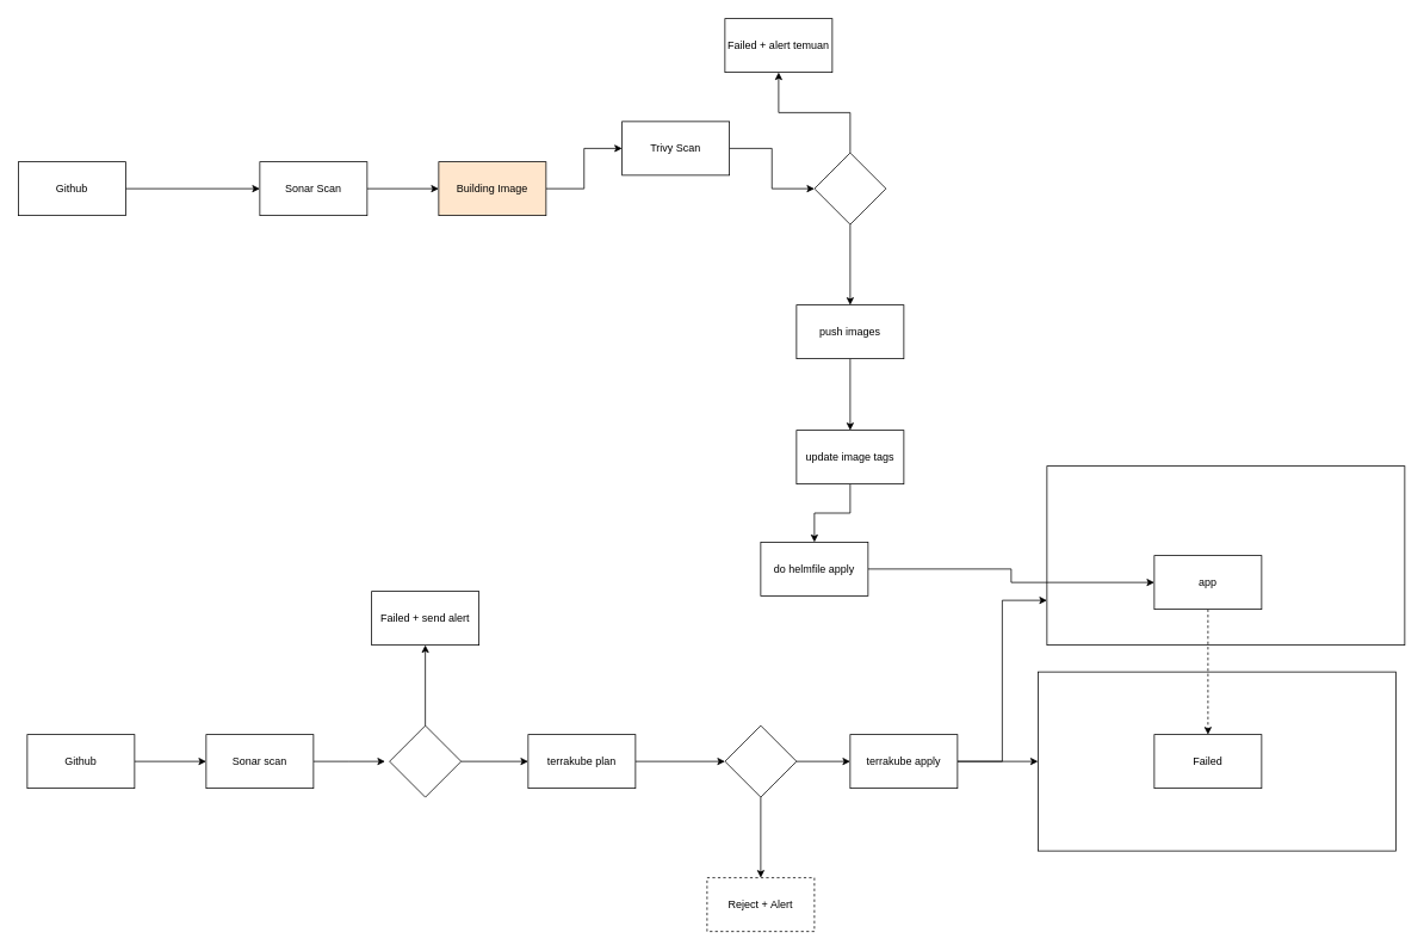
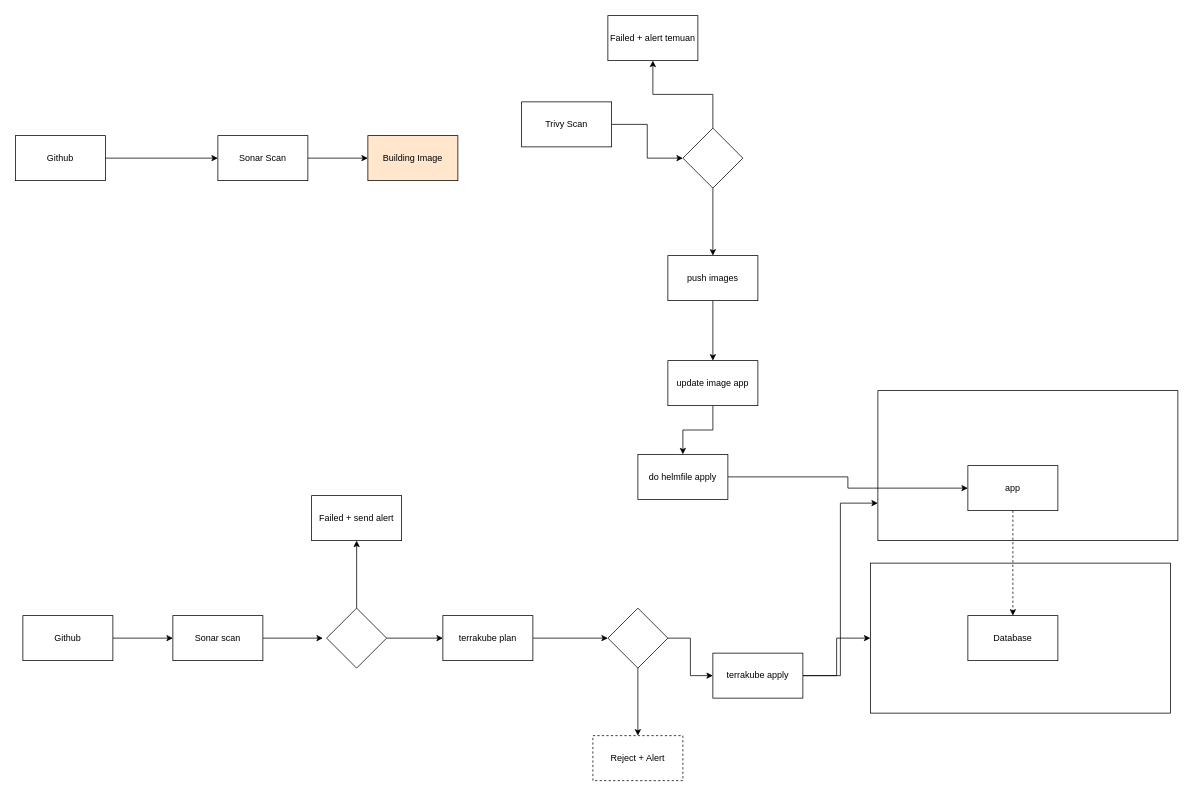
  <mxCell id="0" />
  <mxCell id="1" parent="0" />
  <mxCell id="2" value="" style="rounded=0;whiteSpace=wrap;html=1;" vertex="1" parent="1"><mxGeometry x="1160" y="750" width="400" height="200" as="geometry" /></mxCell>
  <mxCell id="3" value="" style="rounded=0;whiteSpace=wrap;html=1;" vertex="1" parent="1"><mxGeometry x="1170" y="520" width="400" height="200" as="geometry" /></mxCell>
  <mxCell id="4" value="" style="edgeStyle=orthogonalEdgeStyle;rounded=0;orthogonalLoop=1;jettySize=auto;html=1;" edge="1" parent="1" source="5" target="7"><mxGeometry relative="1" as="geometry" /></mxCell>
  <mxCell id="5" value="Github" style="rounded=0;whiteSpace=wrap;html=1;" vertex="1" parent="1"><mxGeometry x="20" y="180" width="120" height="60" as="geometry" /></mxCell>
  <mxCell id="6" value="" style="edgeStyle=orthogonalEdgeStyle;rounded=0;orthogonalLoop=1;jettySize=auto;html=1;" edge="1" parent="1" source="7" target="9"><mxGeometry relative="1" as="geometry" /></mxCell>
  <mxCell id="7" value="Sonar Scan" style="whiteSpace=wrap;html=1;rounded=0;" vertex="1" parent="1"><mxGeometry x="290" y="180" width="120" height="60" as="geometry" /></mxCell>
- <mxCell id="8" value="" style="edgeStyle=orthogonalEdgeStyle;rounded=0;orthogonalLoop=1;jettySize=auto;html=1;" edge="1" parent="1" source="9" target="11"><mxGeometry relative="1" as="geometry" /></mxCell>
  <mxCell id="9" value="Building Image" style="whiteSpace=wrap;html=1;rounded=0;fillColor=#ffe6cc;" vertex="1" parent="1"><mxGeometry x="490" y="180" width="120" height="60" as="geometry" /></mxCell>
  <mxCell id="10" value="" style="edgeStyle=orthogonalEdgeStyle;rounded=0;orthogonalLoop=1;jettySize=auto;html=1;" edge="1" parent="1" source="11" target="14"><mxGeometry relative="1" as="geometry" /></mxCell>
  <mxCell id="11" value="Trivy Scan" style="whiteSpace=wrap;html=1;rounded=0;" vertex="1" parent="1"><mxGeometry x="695" y="135" width="120" height="60" as="geometry" /></mxCell>
  <mxCell id="12" value="" style="edgeStyle=orthogonalEdgeStyle;rounded=0;orthogonalLoop=1;jettySize=auto;html=1;" edge="1" parent="1" source="14" target="15"><mxGeometry relative="1" as="geometry" /></mxCell>
  <mxCell id="13" value="" style="edgeStyle=orthogonalEdgeStyle;rounded=0;orthogonalLoop=1;jettySize=auto;html=1;" edge="1" parent="1" source="14" target="17"><mxGeometry relative="1" as="geometry" /></mxCell>
  <mxCell id="14" value="" style="rhombus;whiteSpace=wrap;html=1;rounded=0;" vertex="1" parent="1"><mxGeometry x="910" y="170" width="80" height="80" as="geometry" /></mxCell>
  <mxCell id="15" value="Failed + alert temuan" style="whiteSpace=wrap;html=1;rounded=0;" vertex="1" parent="1"><mxGeometry x="810" y="20" width="120" height="60" as="geometry" /></mxCell>
  <mxCell id="16" value="" style="edgeStyle=orthogonalEdgeStyle;rounded=0;orthogonalLoop=1;jettySize=auto;html=1;" edge="1" parent="1" source="17" target="19"><mxGeometry relative="1" as="geometry" /></mxCell>
  <mxCell id="17" value="push images" style="whiteSpace=wrap;html=1;rounded=0;" vertex="1" parent="1"><mxGeometry x="890" y="340" width="120" height="60" as="geometry" /></mxCell>
  <mxCell id="18" value="" style="edgeStyle=orthogonalEdgeStyle;rounded=0;orthogonalLoop=1;jettySize=auto;html=1;" edge="1" parent="1" source="19" target="21"><mxGeometry relative="1" as="geometry" /></mxCell>
- <mxCell id="19" value="update image tags" style="whiteSpace=wrap;html=1;rounded=0;" vertex="1" parent="1"><mxGeometry x="890" y="480" width="120" height="60" as="geometry" /></mxCell>
+ <mxCell id="19" value="update image app" style="whiteSpace=wrap;html=1;rounded=0;" vertex="1" parent="1"><mxGeometry x="890" y="480" width="120" height="60" as="geometry" /></mxCell>
  <mxCell id="20" style="edgeStyle=orthogonalEdgeStyle;rounded=0;orthogonalLoop=1;jettySize=auto;html=1;entryX=0;entryY=0.5;entryDx=0;entryDy=0;" edge="1" parent="1" source="21" target="23"><mxGeometry relative="1" as="geometry" /></mxCell>
  <mxCell id="21" value="do helmfile apply" style="whiteSpace=wrap;html=1;rounded=0;" vertex="1" parent="1"><mxGeometry x="850" y="605" width="120" height="60" as="geometry" /></mxCell>
  <mxCell id="22" value="" style="edgeStyle=orthogonalEdgeStyle;rounded=0;orthogonalLoop=1;jettySize=auto;html=1;dashed=1;" edge="1" parent="1" source="23" target="24"><mxGeometry relative="1" as="geometry" /></mxCell>
  <mxCell id="23" value="app" style="rounded=0;whiteSpace=wrap;html=1;" vertex="1" parent="1"><mxGeometry x="1290" y="620" width="120" height="60" as="geometry" /></mxCell>
- <mxCell id="24" value="Failed" style="whiteSpace=wrap;html=1;rounded=0;" vertex="1" parent="1"><mxGeometry x="1290" y="820" width="120" height="60" as="geometry" /></mxCell>
+ <mxCell id="24" value="Database" style="whiteSpace=wrap;html=1;rounded=0;" vertex="1" parent="1"><mxGeometry x="1290" y="820" width="120" height="60" as="geometry" /></mxCell>
  <mxCell id="25" value="" style="edgeStyle=orthogonalEdgeStyle;rounded=0;orthogonalLoop=1;jettySize=auto;html=1;" edge="1" parent="1" source="26" target="28"><mxGeometry relative="1" as="geometry" /></mxCell>
  <mxCell id="26" value="&lt;div&gt;Github&lt;/div&gt;" style="rounded=0;whiteSpace=wrap;html=1;" vertex="1" parent="1"><mxGeometry x="30" y="820" width="120" height="60" as="geometry" /></mxCell>
  <mxCell id="27" value="" style="edgeStyle=orthogonalEdgeStyle;rounded=0;orthogonalLoop=1;jettySize=auto;html=1;" edge="1" parent="1" source="28"><mxGeometry relative="1" as="geometry"><mxPoint x="430" y="850" as="targetPoint" /></mxGeometry></mxCell>
  <mxCell id="28" value="Sonar scan" style="whiteSpace=wrap;html=1;rounded=0;" vertex="1" parent="1"><mxGeometry x="230" y="820" width="120" height="60" as="geometry" /></mxCell>
  <mxCell id="29" value="" style="edgeStyle=orthogonalEdgeStyle;rounded=0;orthogonalLoop=1;jettySize=auto;html=1;" edge="1" parent="1" source="31" target="34"><mxGeometry relative="1" as="geometry" /></mxCell>
  <mxCell id="30" style="edgeStyle=orthogonalEdgeStyle;rounded=0;orthogonalLoop=1;jettySize=auto;html=1;" edge="1" parent="1" source="31" target="33"><mxGeometry relative="1" as="geometry" /></mxCell>
  <mxCell id="31" value="" style="rhombus;whiteSpace=wrap;html=1;" vertex="1" parent="1"><mxGeometry x="435" y="810" width="80" height="80" as="geometry" /></mxCell>
  <mxCell id="32" value="" style="edgeStyle=orthogonalEdgeStyle;rounded=0;orthogonalLoop=1;jettySize=auto;html=1;" edge="1" parent="1" source="33" target="37"><mxGeometry relative="1" as="geometry" /></mxCell>
  <mxCell id="33" value="terrakube plan" style="rounded=0;whiteSpace=wrap;html=1;" vertex="1" parent="1"><mxGeometry x="590" y="820" width="120" height="60" as="geometry" /></mxCell>
  <mxCell id="34" value="Failed + send alert" style="whiteSpace=wrap;html=1;" vertex="1" parent="1"><mxGeometry x="415" y="660" width="120" height="60" as="geometry" /></mxCell>
  <mxCell id="35" value="" style="edgeStyle=orthogonalEdgeStyle;rounded=0;orthogonalLoop=1;jettySize=auto;html=1;" edge="1" parent="1" source="37" target="38"><mxGeometry relative="1" as="geometry" /></mxCell>
  <mxCell id="36" value="" style="edgeStyle=orthogonalEdgeStyle;rounded=0;orthogonalLoop=1;jettySize=auto;html=1;" edge="1" parent="1" source="37" target="41"><mxGeometry relative="1" as="geometry" /></mxCell>
  <mxCell id="37" value="" style="rhombus;whiteSpace=wrap;html=1;rounded=0;" vertex="1" parent="1"><mxGeometry x="810" y="810" width="80" height="80" as="geometry" /></mxCell>
  <mxCell id="38" value="Reject + Alert" style="whiteSpace=wrap;html=1;rounded=0;dashed=1;" vertex="1" parent="1"><mxGeometry x="790" y="980" width="120" height="60" as="geometry" /></mxCell>
  <mxCell id="39" style="edgeStyle=orthogonalEdgeStyle;rounded=0;orthogonalLoop=1;jettySize=auto;html=1;" edge="1" parent="1" source="41" target="2"><mxGeometry relative="1" as="geometry" /></mxCell>
  <mxCell id="40" style="edgeStyle=orthogonalEdgeStyle;rounded=0;orthogonalLoop=1;jettySize=auto;html=1;entryX=0;entryY=0.75;entryDx=0;entryDy=0;" edge="1" parent="1" source="41" target="3"><mxGeometry relative="1" as="geometry" /></mxCell>
- <mxCell id="41" value="terrakube apply" style="whiteSpace=wrap;html=1;rounded=0;" vertex="1" parent="1"><mxGeometry x="950" y="820" width="120" height="60" as="geometry" /></mxCell>
+ <mxCell id="41" value="terrakube apply" style="whiteSpace=wrap;html=1;rounded=0;" vertex="1" parent="1"><mxGeometry x="950" y="870" width="120" height="60" as="geometry" /></mxCell>
